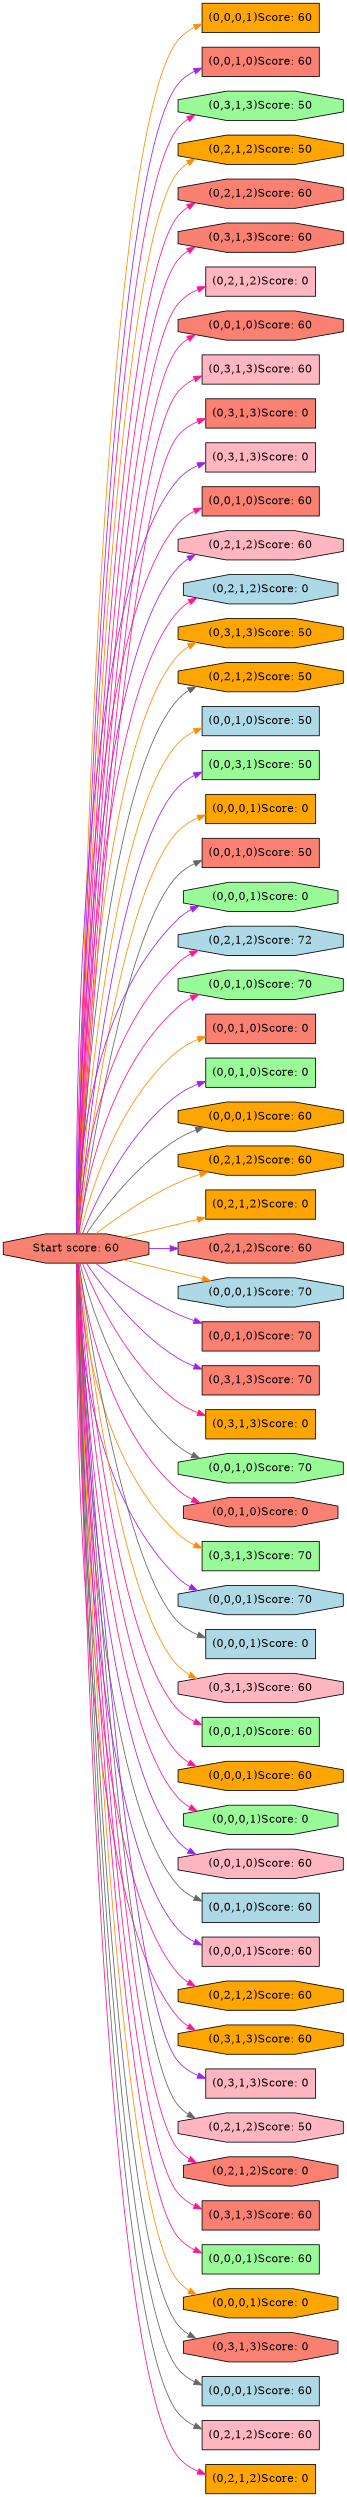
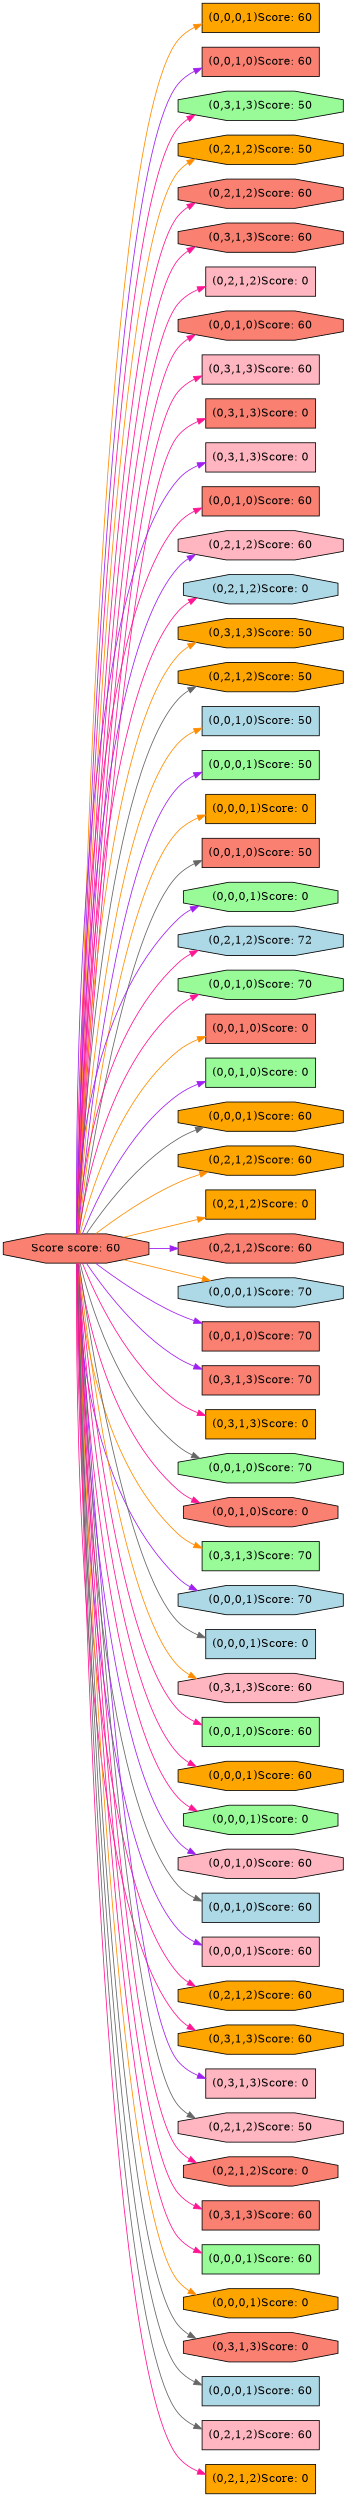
  digraph {
    rankdir=LR
    node [fillcolor=salmon shape=octagon style=filled]
    edge [color=deeppink]
-   n1 [label="Start score: 60"]
+   n1 [label="Score score: 60"]
    n2 [fillcolor=orange label="(0,0,0,1)Score: 60" shape=box]
    n3 [label="(0,0,1,0)Score: 60" shape=box]
    n4 [fillcolor=palegreen label="(0,3,1,3)Score: 50"]
    n5 [fillcolor=orange label="(0,2,1,2)Score: 50"]
    n6 [label="(0,2,1,2)Score: 60"]
    n7 [label="(0,3,1,3)Score: 60"]
    n8 [fillcolor=lightpink label="(0,2,1,2)Score: 0" shape=box]
    n9 [label="(0,0,1,0)Score: 60"]
    n10 [fillcolor=lightpink label="(0,3,1,3)Score: 60" shape=box]
    n11 [label="(0,3,1,3)Score: 0" shape=box]
    n12 [fillcolor=lightpink label="(0,3,1,3)Score: 0" shape=box]
    n13 [label="(0,0,1,0)Score: 60" shape=box]
    n14 [fillcolor=lightpink label="(0,2,1,2)Score: 60"]
    n15 [fillcolor=lightblue label="(0,2,1,2)Score: 0"]
    n16 [fillcolor=orange label="(0,3,1,3)Score: 50"]
    n17 [fillcolor=orange label="(0,2,1,2)Score: 50"]
    n18 [fillcolor=lightblue label="(0,0,1,0)Score: 50" shape=box]
-   n19 [fillcolor=palegreen label="(0,0,3,1)Score: 50" shape=box]
+   n19 [fillcolor=palegreen label="(0,0,0,1)Score: 50" shape=box]
    n20 [fillcolor=orange label="(0,0,0,1)Score: 0" shape=box]
    n21 [label="(0,0,1,0)Score: 50" shape=box]
    n22 [fillcolor=palegreen label="(0,0,0,1)Score: 0"]
    n23 [fillcolor=lightblue label="(0,2,1,2)Score: 72"]
    n24 [fillcolor=palegreen label="(0,0,1,0)Score: 70"]
    n25 [label="(0,0,1,0)Score: 0" shape=box]
    n26 [fillcolor=palegreen label="(0,0,1,0)Score: 0" shape=box]
    n27 [fillcolor=orange label="(0,0,0,1)Score: 60"]
    n28 [fillcolor=orange label="(0,2,1,2)Score: 60"]
    n29 [fillcolor=orange label="(0,2,1,2)Score: 0" shape=box]
    n30 [label="(0,2,1,2)Score: 60"]
    n31 [fillcolor=lightblue label="(0,0,0,1)Score: 70"]
    n32 [label="(0,0,1,0)Score: 70" shape=box]
    n33 [label="(0,3,1,3)Score: 70" shape=box]
    n34 [fillcolor=orange label="(0,3,1,3)Score: 0" shape=box]
    n35 [fillcolor=palegreen label="(0,0,1,0)Score: 70"]
    n36 [label="(0,0,1,0)Score: 0"]
    n37 [fillcolor=palegreen label="(0,3,1,3)Score: 70" shape=box]
    n38 [fillcolor=lightblue label="(0,0,0,1)Score: 70"]
    n39 [fillcolor=lightblue label="(0,0,0,1)Score: 0" shape=box]
    n40 [fillcolor=lightpink label="(0,3,1,3)Score: 60"]
    n41 [fillcolor=palegreen label="(0,0,1,0)Score: 60" shape=box]
    n42 [fillcolor=orange label="(0,0,0,1)Score: 60"]
    n43 [fillcolor=palegreen label="(0,0,0,1)Score: 0"]
    n44 [fillcolor=lightpink label="(0,0,1,0)Score: 60"]
    n45 [fillcolor=lightblue label="(0,0,1,0)Score: 60" shape=box]
    n46 [fillcolor=lightpink label="(0,0,0,1)Score: 60" shape=box]
    n47 [fillcolor=orange label="(0,2,1,2)Score: 60"]
    n48 [fillcolor=orange label="(0,3,1,3)Score: 60"]
    n49 [fillcolor=lightpink label="(0,3,1,3)Score: 0" shape=box]
    n50 [fillcolor=lightpink label="(0,2,1,2)Score: 50"]
    n51 [label="(0,2,1,2)Score: 0"]
    n52 [label="(0,3,1,3)Score: 60" shape=box]
    n53 [fillcolor=palegreen label="(0,0,0,1)Score: 60" shape=box]
    n54 [fillcolor=orange label="(0,0,0,1)Score: 0"]
    n55 [label="(0,3,1,3)Score: 0"]
    n56 [fillcolor=lightblue label="(0,0,0,1)Score: 60" shape=box]
    n57 [fillcolor=lightpink label="(0,2,1,2)Score: 60" shape=box]
    n58 [fillcolor=orange label="(0,2,1,2)Score: 0" shape=box]
    n1 -> n2 [color=darkorange]
    n1 -> n3 [color=purple]
    n1 -> n4
    n1 -> n5 [color=darkorange]
    n1 -> n6
    n1 -> n7
    n1 -> n8
    n1 -> n9
    n1 -> n10
    n1 -> n11
    n1 -> n12 [color=purple]
    n1 -> n13
    n1 -> n14 [color=purple]
    n1 -> n15
    n1 -> n16 [color=darkorange]
    n1 -> n17 [color=gray40]
    n1 -> n18 [color=darkorange]
    n1 -> n19 [color=purple]
    n1 -> n20 [color=darkorange]
    n1 -> n21 [color=gray40]
    n1 -> n22 [color=purple]
    n1 -> n23
    n1 -> n24
    n1 -> n25 [color=darkorange]
    n1 -> n26 [color=purple]
    n1 -> n27 [color=gray40]
    n1 -> n28 [color=darkorange]
    n1 -> n29 [color=darkorange]
    n1 -> n30 [color=purple]
    n1 -> n31 [color=darkorange]
    n1 -> n32 [color=purple]
    n1 -> n33 [color=purple]
    n1 -> n34
    n1 -> n35 [color=gray40]
    n1 -> n36
    n1 -> n37 [color=darkorange]
    n1 -> n38 [color=purple]
    n1 -> n39 [color=gray40]
    n1 -> n40 [color=darkorange]
    n1 -> n41
    n1 -> n42
    n1 -> n43
    n1 -> n44 [color=purple]
    n1 -> n45 [color=gray40]
    n1 -> n46 [color=purple]
    n1 -> n47
    n1 -> n48
    n1 -> n49 [color=purple]
    n1 -> n50 [color=gray40]
    n1 -> n51
    n1 -> n52
    n1 -> n53
    n1 -> n54 [color=darkorange]
    n1 -> n55 [color=gray40]
    n1 -> n56 [color=gray40]
    n1 -> n57 [color=gray40]
    n1 -> n58
  }
